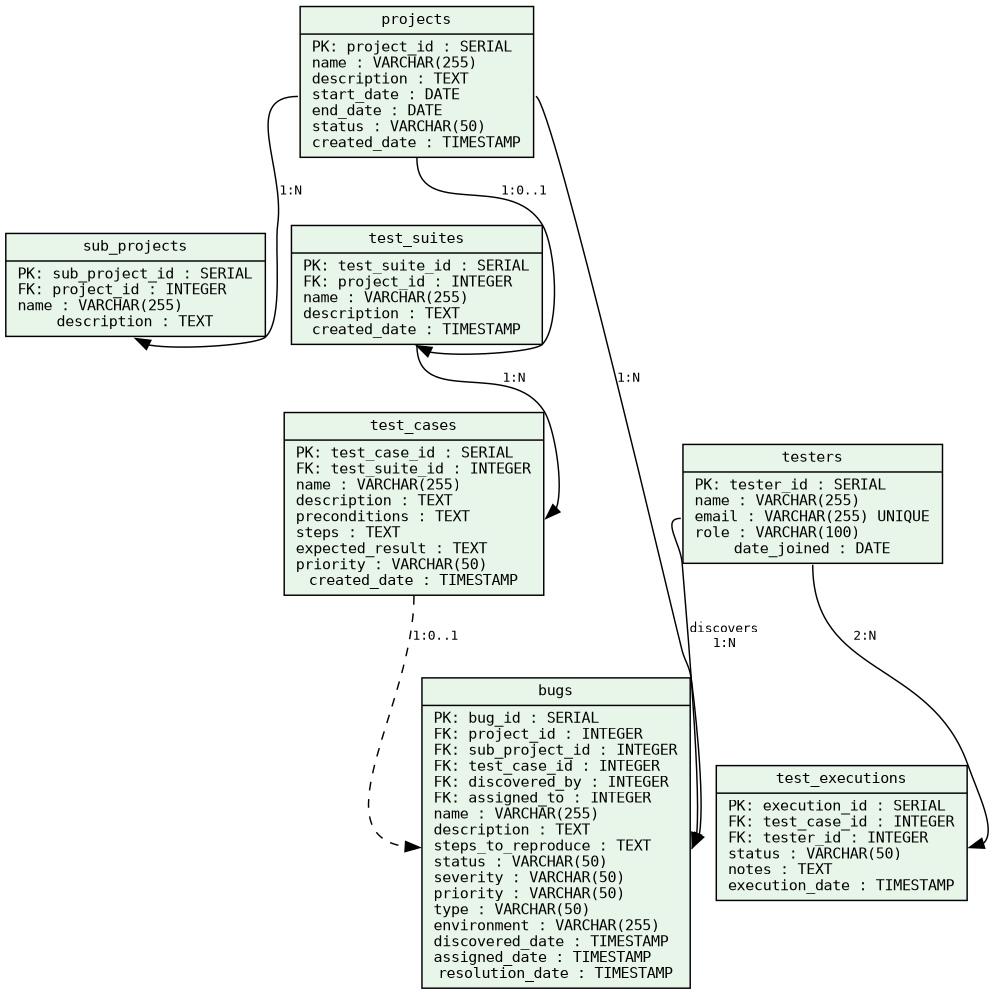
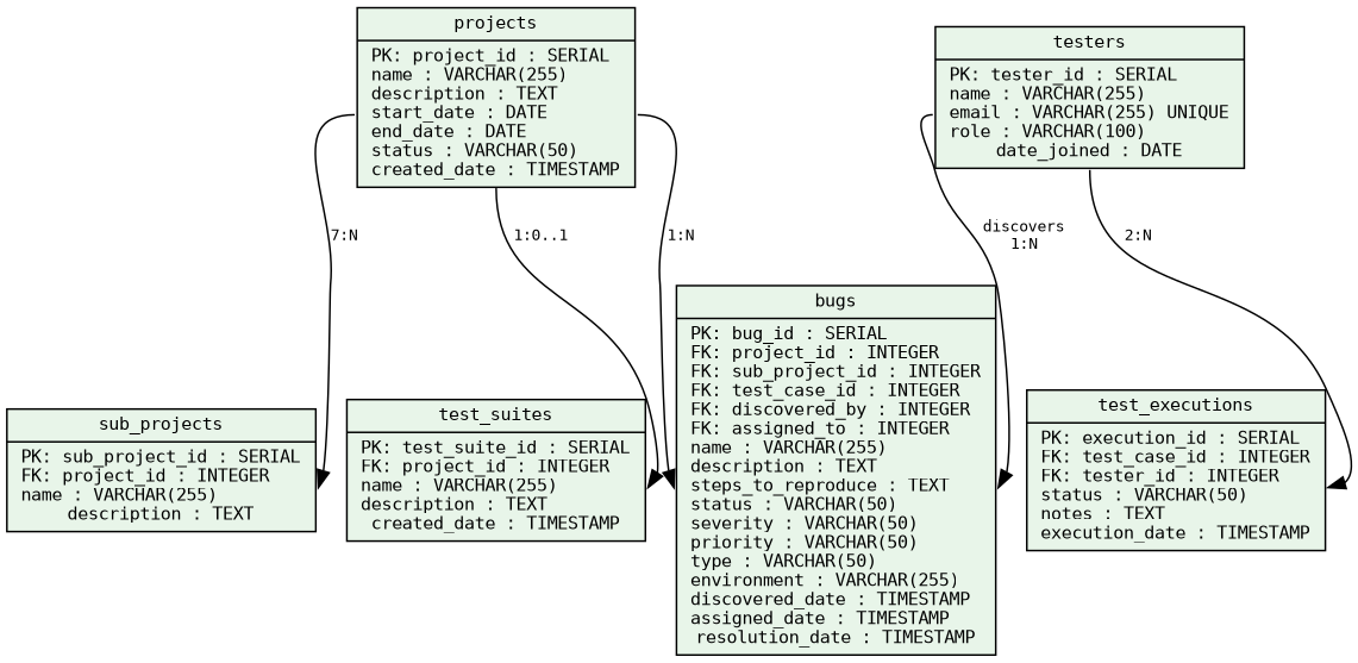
  digraph {
    fontname="DejaVu Sans Mono"
    rankdir=TB
    node [fillcolor="#E8F5E9" fontname="DejaVu Sans Mono" fontsize=10 shape=record style=filled]
    edge [fontname="DejaVu Sans Mono" fontsize=9 headport=f1 tailport=f1]
    n1 [label="{<f0> projects|<f1> PK: project_id : SERIAL\lname : VARCHAR(255)\ldescription : TEXT\lstart_date : DATE\lend_date : DATE\lstatus : VARCHAR(50)\lcreated_date : TIMESTAMP}"]
    n2 [label="{<f0> sub_projects|<f1> PK: sub_project_id : SERIAL\lFK: project_id : INTEGER\lname : VARCHAR(255)\ldescription : TEXT}"]
    n3 [label="{<f0> test_suites|<f1> PK: test_suite_id : SERIAL\lFK: project_id : INTEGER\lname : VARCHAR(255)\ldescription : TEXT\lcreated_date : TIMESTAMP}"]
    n4 [label="{<f0> bugs|<f1> PK: bug_id : SERIAL\lFK: project_id : INTEGER\lFK: sub_project_id : INTEGER\lFK: test_case_id : INTEGER\lFK: discovered_by : INTEGER\lFK: assigned_to : INTEGER\lname : VARCHAR(255)\ldescription : TEXT\lsteps_to_reproduce : TEXT\lstatus : VARCHAR(50)\lseverity : VARCHAR(50)\lpriority : VARCHAR(50)\ltype : VARCHAR(50)\lenvironment : VARCHAR(255)\ldiscovered_date : TIMESTAMP\lassigned_date : TIMESTAMP\lresolution_date : TIMESTAMP}"]
-   n5 [label="{<f0> test_cases|<f1> PK: test_case_id : SERIAL\lFK: test_suite_id : INTEGER\lname : VARCHAR(255)\ldescription : TEXT\lpreconditions : TEXT\lsteps : TEXT\lexpected_result : TEXT\lpriority : VARCHAR(50)\lcreated_date : TIMESTAMP}"]
    n6 [label="{<f0> testers|<f1> PK: tester_id : SERIAL\lname : VARCHAR(255)\lemail : VARCHAR(255) UNIQUE\lrole : VARCHAR(100)\ldate_joined : DATE}"]
    n7 [label="{<f0> test_executions|<f1> PK: execution_id : SERIAL\lFK: test_case_id : INTEGER\lFK: tester_id : INTEGER\lstatus : VARCHAR(50)\lnotes : TEXT\lexecution_date : TIMESTAMP}"]
-   n1 -> n2 [label="1:N"]
+   n1 -> n2 [label="7:N"]
    n1 -> n3 [label="1:0..1"]
    n1 -> n4 [label="1:N"]
-   n3 -> n5 [label="1:N"]
-   n5 -> n4 [label="1:0..1" style=dashed]
    n6 -> n4 [label="discovers\n1:N"]
    n6 -> n7 [label="2:N"]
  }
